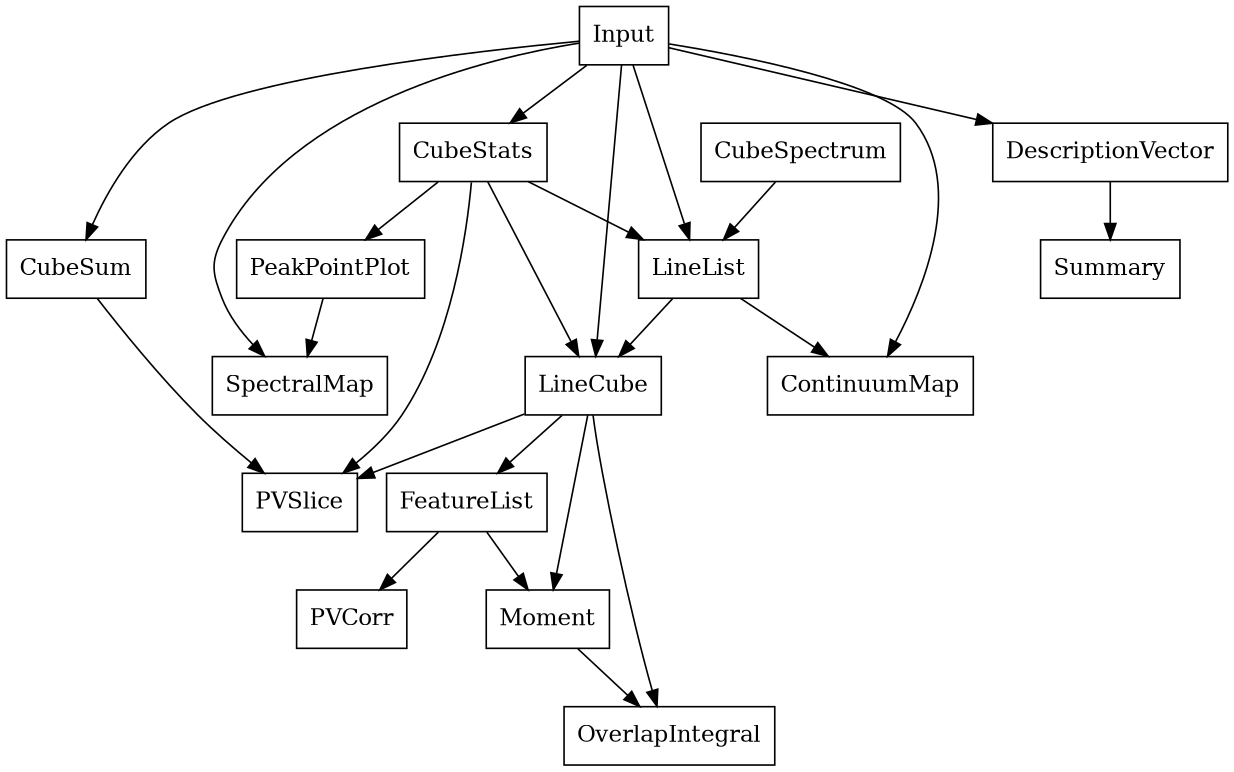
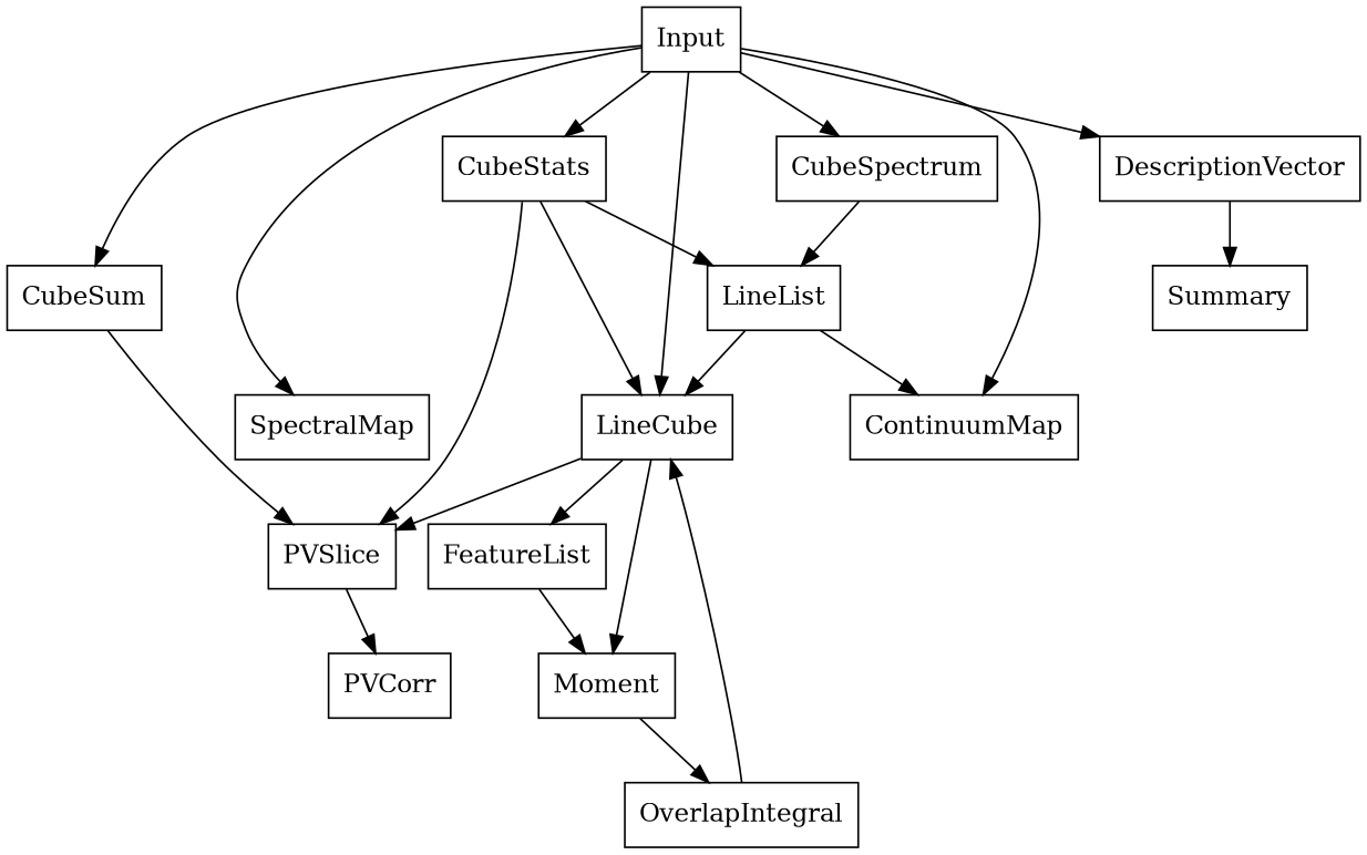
  digraph {
    node [shape=box]
    Input
    CubeStats
    CubeSum
    CubeSpectrum
    DescriptionVector
    SpectralMap
    LineCube
    ContinuumMap
-   PeakPointPlot
    LineList
    PVSlice
    Summary
    FeatureList
    Moment
    OverlapIntegral
    PVCorr
    Input -> CubeStats
    Input -> CubeSum
-   Input -> LineList
+   Input -> CubeSpectrum
    Input -> DescriptionVector
    Input -> SpectralMap
    Input -> LineCube
    Input -> ContinuumMap
    CubeStats -> LineCube
-   CubeStats -> PeakPointPlot
    CubeStats -> LineList
    CubeStats -> PVSlice
    CubeSum -> PVSlice
    CubeSpectrum -> LineList
    DescriptionVector -> Summary
    LineCube -> PVSlice
    LineCube -> FeatureList
    LineCube -> Moment
-   LineCube -> OverlapIntegral
-   PeakPointPlot -> SpectralMap
+   OverlapIntegral -> LineCube
    LineList -> LineCube
    LineList -> ContinuumMap
-   FeatureList -> PVCorr
+   PVSlice -> PVCorr
    FeatureList -> Moment
    Moment -> OverlapIntegral
  }
